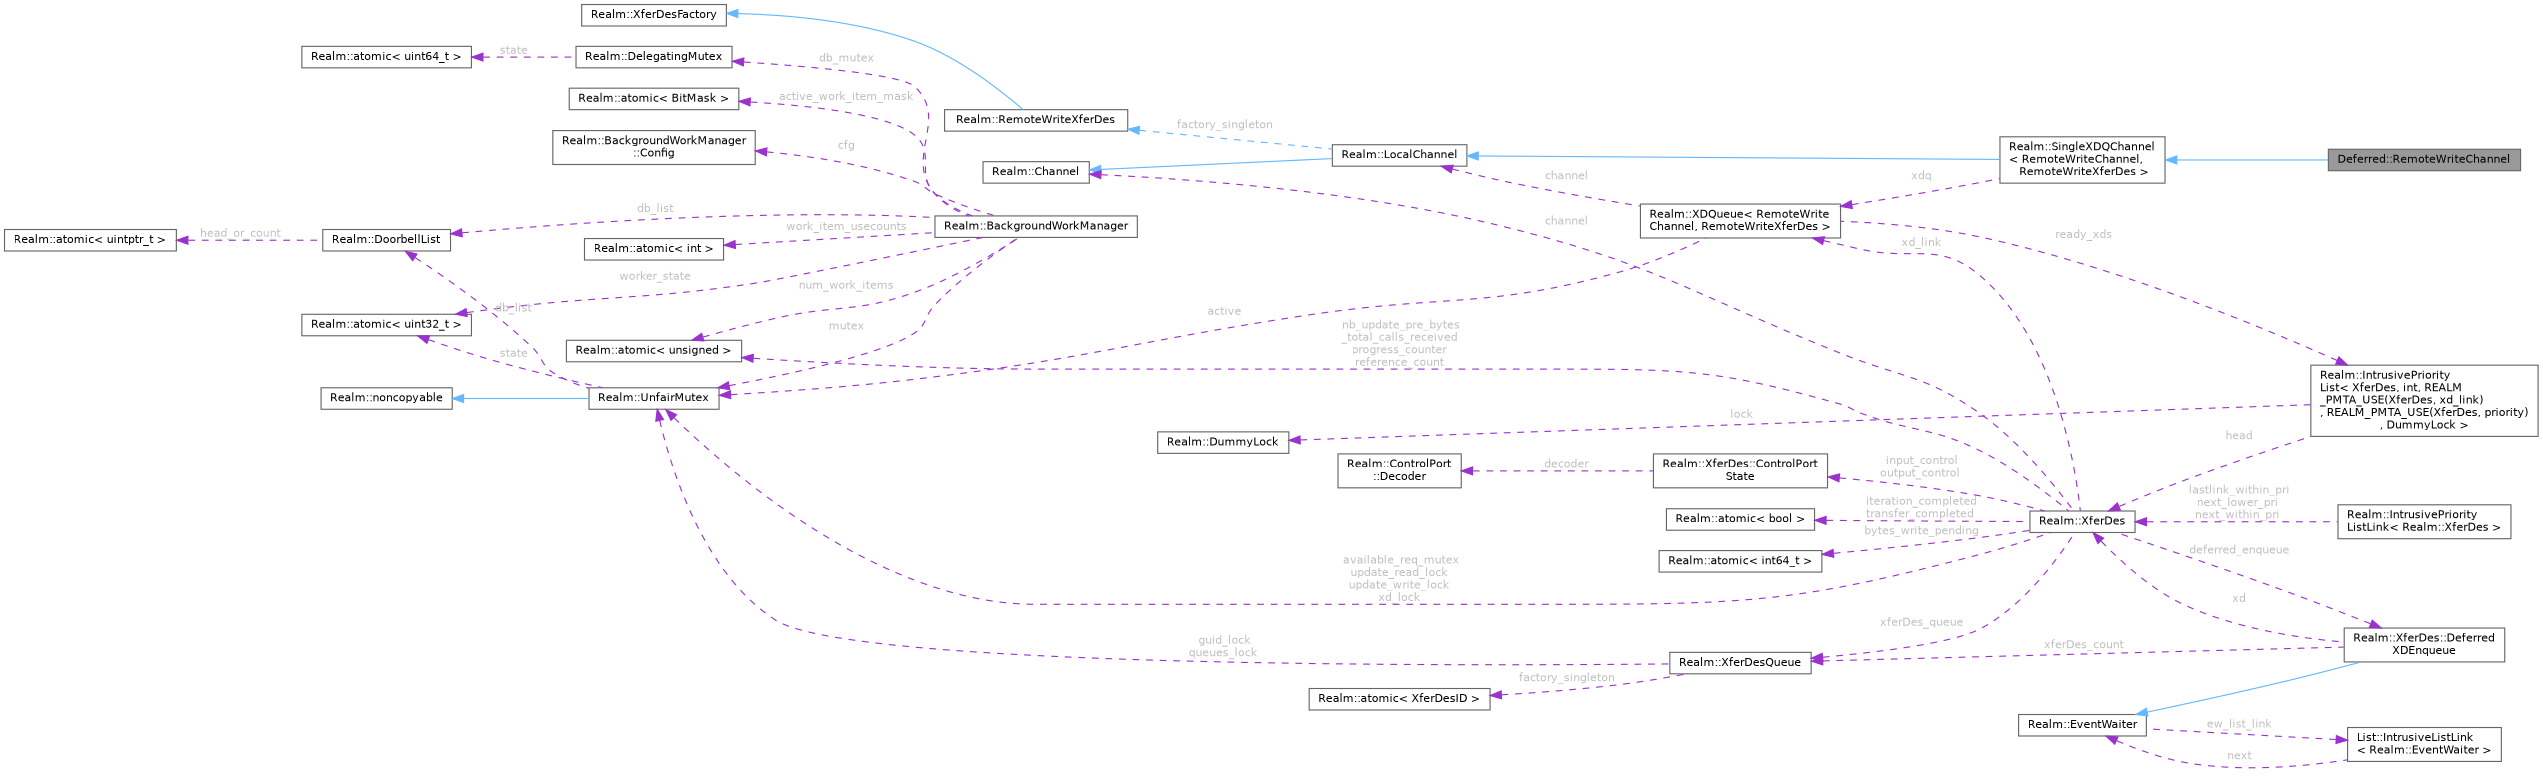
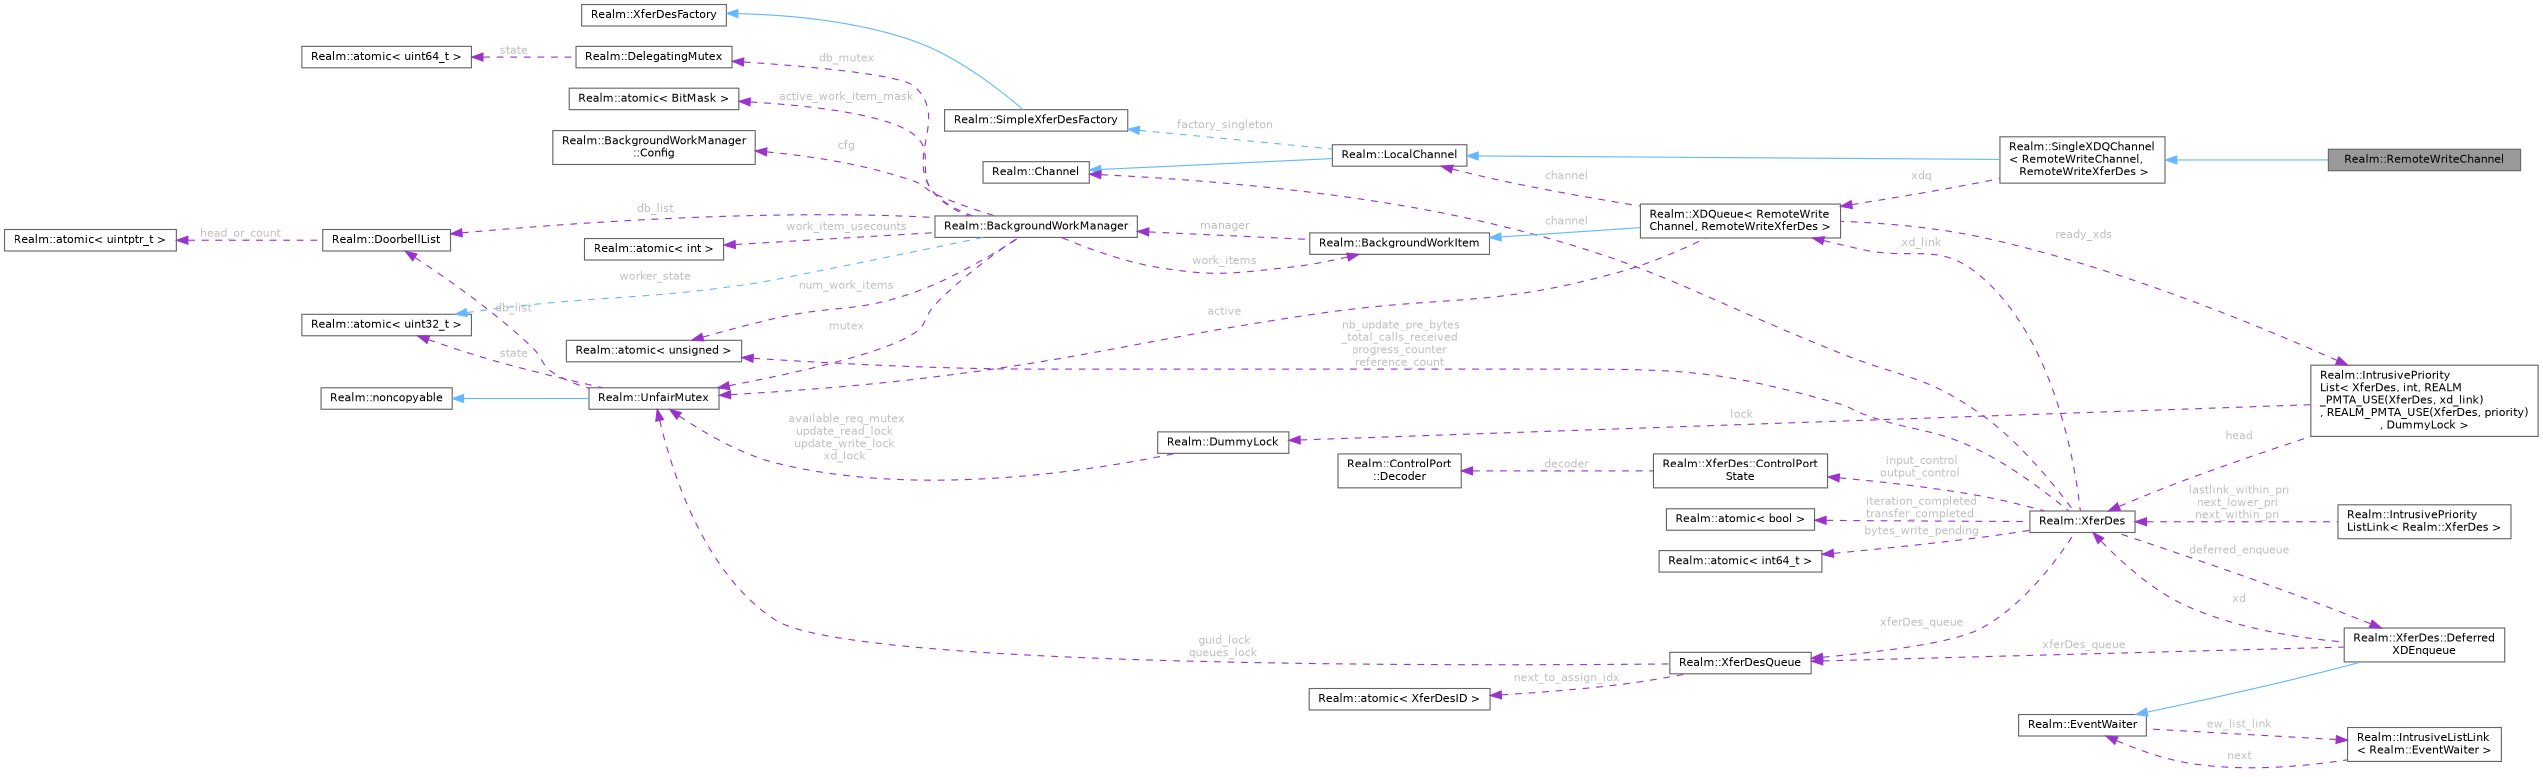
  digraph {
    rankdir=LR
    node [color=gray40 fillcolor=white fontname=Helvetica fontsize=10 shape=box style=filled]
    edge [color=darkorchid3 dir=back fontname=Helvetica fontsize=10 labelfontname=Helvetica labelfontsize=10 style=dashed fontcolor=grey]
-   n1 [fillcolor=grey60 fontcolor=black height=0.2 label="Deferred::RemoteWriteChannel" width=0.4]
+   n1 [fillcolor=grey60 fontcolor=black height=0.2 label="Realm::RemoteWriteChannel" width=0.4]
    n2 [height=0.2 label="Realm::SingleXDQChannel\l\< RemoteWriteChannel,\l RemoteWriteXferDes \>" width=0.4]
    n3 [height=0.2 label="Realm::LocalChannel" width=0.4]
    n4 [height=0.2 label="Realm::XDQueue\< RemoteWrite\lChannel, RemoteWriteXferDes \>" width=0.4]
    n5 [height=0.2 label="Realm::XferDes" width=0.4]
    n6 [height=0.2 label="Realm::Channel" width=0.4]
    n7 [height=0.2 label="Realm::IntrusivePriority\lList\< XferDes, int, REALM\l_PMTA_USE(XferDes, xd_link)\l, REALM_PMTA_USE(XferDes, priority)\l, DummyLock \>" width=0.4]
    n8 [height=0.2 label="Realm::IntrusivePriority\lListLink\< Realm::XferDes \>" width=0.4]
    n9 [height=0.2 label="Realm::XferDes::Deferred\lXDEnqueue" width=0.4]
-   n10 [height=0.2 label="Realm::RemoteWriteXferDes" width=0.4]
+   n10 [height=0.2 label="Realm::SimpleXferDesFactory" width=0.4]
    n11 [height=0.2 label="Realm::XferDesFactory" width=0.4]
+   n12 [height=0.2 label="Realm::BackgroundWorkItem" width=0.4]
    n13 [height=0.2 label="Realm::BackgroundWorkManager" width=0.4]
    n14 [height=0.2 label="Realm::BackgroundWorkManager\l::Config" width=0.4]
    n15 [height=0.2 label="Realm::UnfairMutex" width=0.4]
    n16 [height=0.2 label="Realm::XferDesQueue" width=0.4]
    n17 [height=0.2 label="Realm::noncopyable" width=0.4]
    n18 [height=0.2 label="Realm::atomic\< uint32_t \>" width=0.4]
    n19 [height=0.2 label="Realm::DoorbellList" width=0.4]
    n20 [height=0.2 label="Realm::atomic\< uintptr_t \>" width=0.4]
    n21 [height=0.2 label="Realm::atomic\< unsigned \>" width=0.4]
    n22 [height=0.2 label="Realm::atomic\< BitMask \>" width=0.4]
    n23 [height=0.2 label="Realm::atomic\< int \>" width=0.4]
    n24 [height=0.2 label="Realm::DelegatingMutex" width=0.4]
    n25 [height=0.2 label="Realm::atomic\< uint64_t \>" width=0.4]
    n26 [height=0.2 label="Realm::DummyLock" width=0.4]
    n27 [height=0.2 label="Realm::atomic\< XferDesID \>" width=0.4]
    n28 [height=0.2 label="Realm::atomic\< bool \>" width=0.4]
    n29 [height=0.2 label="Realm::atomic\< int64_t \>" width=0.4]
    n30 [height=0.2 label="Realm::XferDes::ControlPort\lState" width=0.4]
    n31 [height=0.2 label="Realm::ControlPort\l::Decoder" width=0.4]
    n32 [height=0.2 label="Realm::EventWaiter" width=0.4]
-   n33 [height=0.2 label="List::IntrusiveListLink\l\< Realm::EventWaiter \>" width=0.4]
+   n33 [height=0.2 label="Realm::IntrusiveListLink\l\< Realm::EventWaiter \>" width=0.4]
    n2 -> n1 [color=steelblue1 style=solid fontcolor=""]
    n3 -> n2 [color=steelblue1 style=solid fontcolor=""]
    n3 -> n4 [label=" channel"]
    n4 -> n2 [label=" xdq"]
    n4 -> n5 [label=" xd_link"]
    n5 -> n7 [label=" head"]
    n5 -> n8 [label=" lastlink_within_pri\nnext_lower_pri\nnext_within_pri"]
    n5 -> n9 [label=" xd"]
    n6 -> n3 [color=steelblue1 style=solid fontcolor=""]
    n6 -> n5 [label=" channel"]
    n7 -> n4 [label=" ready_xds"]
    n9 -> n5 [label=" deferred_enqueue"]
    n10 -> n3 [color=steelblue1 label=" factory_singleton"]
    n11 -> n10 [color=steelblue1 style=solid fontcolor=""]
+   n12 -> n4 [color=steelblue1 style=solid fontcolor=""]
+   n12 -> n13 [label=" work_items"]
+   n13 -> n12 [label=" manager"]
    n14 -> n13 [label=" cfg"]
    n15 -> n4 [label=" active"]
-   n15 -> n5 [label=" available_req_mutex\nupdate_read_lock\nupdate_write_lock\nxd_lock"]
+   n15 -> n26 [label=" available_req_mutex\nupdate_read_lock\nupdate_write_lock\nxd_lock"]
    n15 -> n13 [label=" mutex"]
    n15 -> n16 [label=" guid_lock\nqueues_lock"]
    n16 -> n5 [label=" xferDes_queue"]
-   n16 -> n9 [label=" xferDes_count"]
+   n16 -> n9 [label=" xferDes_queue"]
    n17 -> n15 [color=steelblue1 style=solid fontcolor=""]
-   n18 -> n13 [label=" worker_state"]
+   n18 -> n13 [color=steelblue1 label=" worker_state"]
    n18 -> n15 [label=" state"]
    n19 -> n13 [label=" db_list"]
    n19 -> n15 [label=" db_list"]
    n20 -> n19 [label=" head_or_count"]
    n21 -> n5 [label=" nb_update_pre_bytes\l_total_calls_received\nprogress_counter\nreference_count"]
    n21 -> n13 [label=" num_work_items"]
    n22 -> n13 [label=" active_work_item_mask"]
    n23 -> n13 [label=" work_item_usecounts"]
    n24 -> n13 [label=" db_mutex"]
    n25 -> n24 [label=" state"]
    n26 -> n7 [label=" lock"]
-   n27 -> n16 [label=" factory_singleton"]
+   n27 -> n16 [label=" next_to_assign_idx"]
    n28 -> n5 [label=" iteration_completed\ntransfer_completed"]
    n29 -> n5 [label=" bytes_write_pending"]
    n30 -> n5 [label=" input_control\noutput_control"]
    n31 -> n30 [label=" decoder"]
    n32 -> n9 [color=steelblue1 style=solid fontcolor=""]
    n32 -> n33 [label=" next"]
    n33 -> n32 [label=" ew_list_link"]
  }
